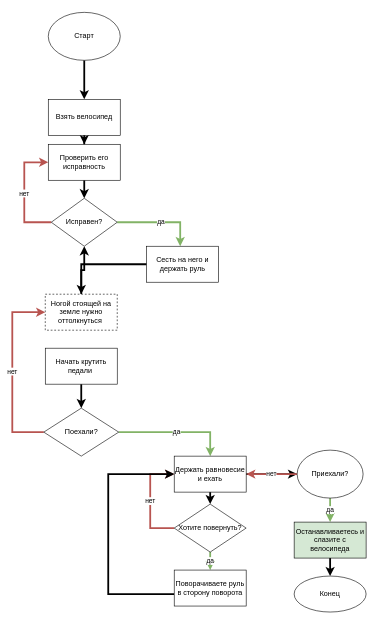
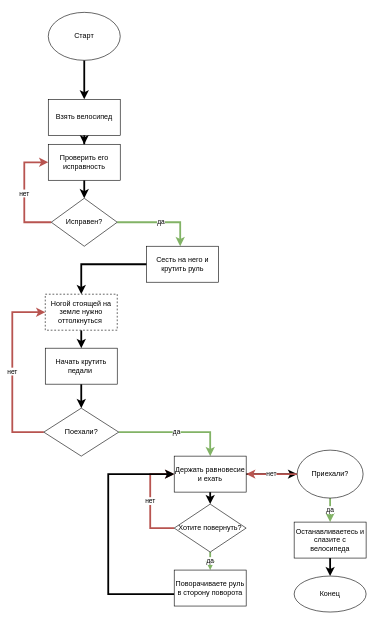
  <mxCell id="0" />
  <mxCell id="1" parent="0" />
  <mxCell id="2" value="" style="edgeStyle=orthogonalEdgeStyle;rounded=0;orthogonalLoop=1;jettySize=auto;html=1;strokeWidth=3;" edge="1" parent="1" source="3" target="5"><mxGeometry relative="1" as="geometry" /></mxCell>
  <mxCell id="3" value="Старт" style="ellipse;whiteSpace=wrap;html=1;" vertex="1" parent="1"><mxGeometry x="80" y="20" width="120" height="80" as="geometry" /></mxCell>
  <mxCell id="4" value="" style="edgeStyle=orthogonalEdgeStyle;rounded=0;orthogonalLoop=1;jettySize=auto;html=1;strokeWidth=3;" edge="1" parent="1" source="5" target="7"><mxGeometry relative="1" as="geometry" /></mxCell>
  <mxCell id="5" value="Взять велосипед" style="whiteSpace=wrap;html=1;" vertex="1" parent="1"><mxGeometry x="80" y="165" width="120" height="60" as="geometry" /></mxCell>
  <mxCell id="6" value="" style="edgeStyle=orthogonalEdgeStyle;rounded=0;orthogonalLoop=1;jettySize=auto;html=1;strokeWidth=3;" edge="1" parent="1" source="7" target="10"><mxGeometry relative="1" as="geometry" /></mxCell>
  <mxCell id="7" value="Проверить его исправность" style="whiteSpace=wrap;html=1;" vertex="1" parent="1"><mxGeometry x="80" y="240" width="120" height="60" as="geometry" /></mxCell>
  <mxCell id="8" value="нет" style="edgeStyle=orthogonalEdgeStyle;rounded=0;orthogonalLoop=1;jettySize=auto;html=1;entryX=0;entryY=0.5;entryDx=0;entryDy=0;strokeWidth=3;fillColor=#f8cecc;strokeColor=#b85450;" edge="1" parent="1" source="10" target="7"><mxGeometry relative="1" as="geometry"><Array as="points"><mxPoint x="40" y="370" /><mxPoint x="40" y="270" /></Array></mxGeometry></mxCell>
  <mxCell id="9" value="да" style="edgeStyle=orthogonalEdgeStyle;rounded=0;orthogonalLoop=1;jettySize=auto;html=1;strokeWidth=3;fillColor=#d5e8d4;strokeColor=#82b366;" edge="1" parent="1" source="10" target="12"><mxGeometry relative="1" as="geometry"><Array as="points"><mxPoint x="300" y="370" /></Array></mxGeometry></mxCell>
  <mxCell id="10" value="Исправен?" style="rhombus;whiteSpace=wrap;html=1;" vertex="1" parent="1"><mxGeometry x="85" y="330" width="110" height="80" as="geometry" /></mxCell>
  <mxCell id="11" value="" style="edgeStyle=orthogonalEdgeStyle;rounded=0;orthogonalLoop=1;jettySize=auto;html=1;strokeWidth=3;" edge="1" parent="1" source="12" target="14"><mxGeometry relative="1" as="geometry" /></mxCell>
- <mxCell id="12" value="Сесть на него и держать руль" style="whiteSpace=wrap;html=1;" vertex="1" parent="1"><mxGeometry x="244" y="410" width="120" height="60" as="geometry" /></mxCell>
- <mxCell id="13" value="" style="edgeStyle=orthogonalEdgeStyle;rounded=0;orthogonalLoop=1;jettySize=auto;html=1;strokeWidth=3;" edge="1" parent="1" source="14" target="10"><mxGeometry relative="1" as="geometry" /></mxCell>
+ <mxCell id="12" value="Сесть на него и крутить руль" style="whiteSpace=wrap;html=1;" vertex="1" parent="1"><mxGeometry x="244" y="410" width="120" height="60" as="geometry" /></mxCell>
+ <mxCell id="13" value="" style="edgeStyle=orthogonalEdgeStyle;rounded=0;orthogonalLoop=1;jettySize=auto;html=1;strokeWidth=3;" edge="1" parent="1" source="14" target="16"><mxGeometry relative="1" as="geometry" /></mxCell>
  <mxCell id="14" value="Ногой стоящей на земле нужно оттолкнуться&amp;nbsp;" style="whiteSpace=wrap;html=1;dashed=1;" vertex="1" parent="1"><mxGeometry x="75" y="490" width="120" height="60" as="geometry" /></mxCell>
  <mxCell id="15" value="" style="edgeStyle=orthogonalEdgeStyle;rounded=0;orthogonalLoop=1;jettySize=auto;html=1;strokeWidth=3;" edge="1" parent="1" source="16" target="19"><mxGeometry relative="1" as="geometry" /></mxCell>
  <mxCell id="16" value="Начать крутить педали&amp;nbsp;" style="whiteSpace=wrap;html=1;" vertex="1" parent="1"><mxGeometry x="75" y="580" width="120" height="60" as="geometry" /></mxCell>
  <mxCell id="17" value="нет" style="edgeStyle=orthogonalEdgeStyle;rounded=0;orthogonalLoop=1;jettySize=auto;html=1;entryX=0;entryY=0.5;entryDx=0;entryDy=0;strokeWidth=3;fillColor=#f8cecc;strokeColor=#b85450;" edge="1" parent="1" source="19" target="14"><mxGeometry relative="1" as="geometry"><Array as="points"><mxPoint x="20" y="720" /><mxPoint x="20" y="520" /></Array></mxGeometry></mxCell>
  <mxCell id="18" value="да" style="edgeStyle=orthogonalEdgeStyle;rounded=0;orthogonalLoop=1;jettySize=auto;html=1;strokeWidth=3;fillColor=#d5e8d4;strokeColor=#82b366;" edge="1" parent="1" source="19" target="22"><mxGeometry relative="1" as="geometry"><Array as="points"><mxPoint x="350" y="720" /></Array></mxGeometry></mxCell>
  <mxCell id="19" value="Поехали?" style="rhombus;whiteSpace=wrap;html=1;" vertex="1" parent="1"><mxGeometry x="72.5" y="680" width="125" height="80" as="geometry" /></mxCell>
  <mxCell id="20" style="edgeStyle=orthogonalEdgeStyle;rounded=0;orthogonalLoop=1;jettySize=auto;html=1;exitX=0.5;exitY=1;exitDx=0;exitDy=0;entryX=0.5;entryY=0;entryDx=0;entryDy=0;strokeWidth=3;" edge="1" parent="1" source="22" target="25"><mxGeometry relative="1" as="geometry" /></mxCell>
  <mxCell id="21" value="" style="edgeStyle=orthogonalEdgeStyle;rounded=0;orthogonalLoop=1;jettySize=auto;html=1;strokeWidth=3;" edge="1" parent="1" source="22" target="30"><mxGeometry relative="1" as="geometry" /></mxCell>
  <mxCell id="22" value="Держать равновесие и ехать" style="whiteSpace=wrap;html=1;" vertex="1" parent="1"><mxGeometry x="290" y="760" width="120" height="60" as="geometry" /></mxCell>
  <mxCell id="23" value="нет" style="edgeStyle=orthogonalEdgeStyle;rounded=0;orthogonalLoop=1;jettySize=auto;html=1;entryX=0;entryY=0.5;entryDx=0;entryDy=0;strokeWidth=3;fillColor=#f8cecc;strokeColor=#b85450;" edge="1" parent="1" source="25" target="22"><mxGeometry relative="1" as="geometry"><Array as="points"><mxPoint x="250" y="880" /><mxPoint x="250" y="790" /></Array></mxGeometry></mxCell>
  <mxCell id="24" value="да" style="edgeStyle=orthogonalEdgeStyle;rounded=0;orthogonalLoop=1;jettySize=auto;html=1;strokeWidth=3;fillColor=#d5e8d4;strokeColor=#82b366;" edge="1" parent="1" source="25" target="27"><mxGeometry relative="1" as="geometry" /></mxCell>
  <mxCell id="25" value="Хотите повернуть?" style="rhombus;whiteSpace=wrap;html=1;" vertex="1" parent="1"><mxGeometry x="290" y="840" width="120" height="80" as="geometry" /></mxCell>
  <mxCell id="26" style="edgeStyle=orthogonalEdgeStyle;rounded=0;orthogonalLoop=1;jettySize=auto;html=1;entryX=0;entryY=0.5;entryDx=0;entryDy=0;strokeWidth=3;" edge="1" parent="1" source="27" target="22"><mxGeometry relative="1" as="geometry"><Array as="points"><mxPoint x="180" y="990" /><mxPoint x="180" y="790" /></Array></mxGeometry></mxCell>
  <mxCell id="27" value="Поворачиваете руль в сторону поворота" style="whiteSpace=wrap;html=1;" vertex="1" parent="1"><mxGeometry x="290" y="950" width="120" height="60" as="geometry" /></mxCell>
  <mxCell id="28" value="да" style="edgeStyle=orthogonalEdgeStyle;rounded=0;orthogonalLoop=1;jettySize=auto;html=1;strokeWidth=3;fillColor=#d5e8d4;strokeColor=#82b366;" edge="1" parent="1" source="30" target="32"><mxGeometry relative="1" as="geometry" /></mxCell>
  <mxCell id="29" value="нет" style="edgeStyle=orthogonalEdgeStyle;rounded=0;orthogonalLoop=1;jettySize=auto;html=1;entryX=1;entryY=0.5;entryDx=0;entryDy=0;strokeWidth=3;fillColor=#f8cecc;strokeColor=#b85450;" edge="1" parent="1" source="30" target="22"><mxGeometry relative="1" as="geometry" /></mxCell>
  <mxCell id="30" value="Приехали?" style="ellipse;whiteSpace=wrap;html=1;" vertex="1" parent="1"><mxGeometry x="495" y="750" width="110" height="80" as="geometry" /></mxCell>
  <mxCell id="31" value="" style="edgeStyle=orthogonalEdgeStyle;rounded=0;orthogonalLoop=1;jettySize=auto;html=1;strokeWidth=3;" edge="1" parent="1" source="32" target="33"><mxGeometry relative="1" as="geometry" /></mxCell>
- <mxCell id="32" value="Останавливаетесь и слазите с велосипеда" style="whiteSpace=wrap;html=1;fillColor=#d5e8d4;" vertex="1" parent="1"><mxGeometry x="490" y="870" width="120" height="60" as="geometry" /></mxCell>
+ <mxCell id="32" value="Останавливаетесь и слазите с велосипеда" style="whiteSpace=wrap;html=1;" vertex="1" parent="1"><mxGeometry x="490" y="870" width="120" height="60" as="geometry" /></mxCell>
  <mxCell id="33" value="Конец" style="ellipse;whiteSpace=wrap;html=1;" vertex="1" parent="1"><mxGeometry x="490" y="960" width="120" height="60" as="geometry" /></mxCell>
